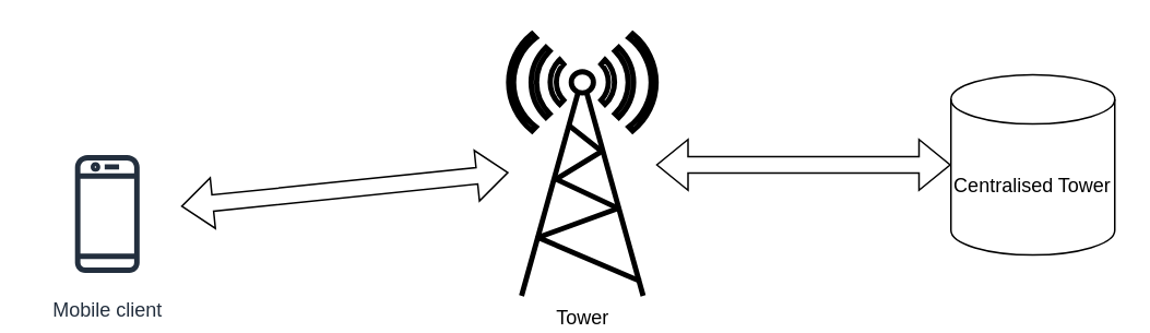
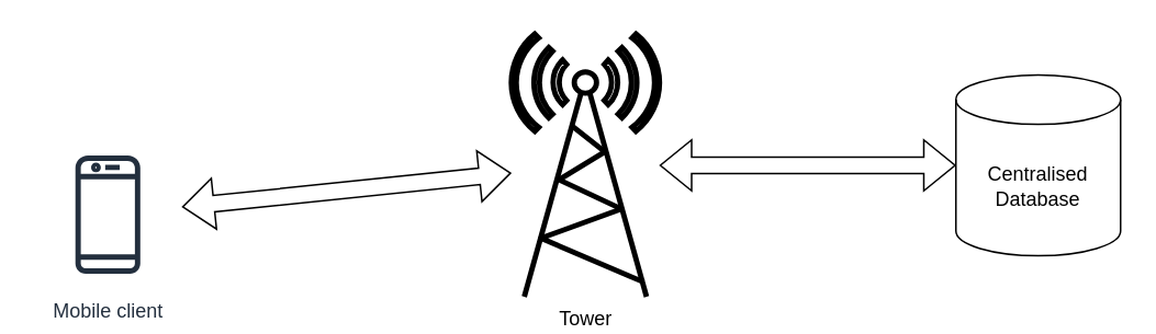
  <mxCell id="0" />
  <mxCell id="1" parent="0" />
  <mxCell id="2" value="Mobile client" style="sketch=0;outlineConnect=0;fontColor=#232F3E;gradientColor=none;strokeColor=#232F3E;fillColor=#ffffff;dashed=0;verticalLabelPosition=bottom;verticalAlign=top;align=center;html=1;fontSize=12;fontStyle=0;aspect=fixed;shape=mxgraph.aws4.resourceIcon;resIcon=mxgraph.aws4.mobile_client;" vertex="1" parent="1"><mxGeometry x="20" y="85" width="90" height="90" as="geometry" /></mxCell>
- <mxCell id="3" value="Centralised Tower" style="shape=cylinder3;whiteSpace=wrap;html=1;boundedLbl=1;backgroundOutline=1;size=15;" vertex="1" parent="1"><mxGeometry x="580" y="45" width="100" height="110" as="geometry" /></mxCell>
+ <mxCell id="3" value="Centralised Database" style="shape=cylinder3;whiteSpace=wrap;html=1;boundedLbl=1;backgroundOutline=1;size=15;" vertex="1" parent="1"><mxGeometry x="580" y="45" width="100" height="110" as="geometry" /></mxCell>
  <mxCell id="4" value="Tower" style="verticalAlign=top;verticalLabelPosition=bottom;labelPosition=center;align=center;html=1;outlineConnect=0;gradientDirection=north;strokeWidth=2;shape=mxgraph.networks.radio_tower;labelBackgroundColor=none;" vertex="1" parent="1"><mxGeometry x="310" y="20" width="90" height="160" as="geometry" /></mxCell>
  <mxCell id="5" value="" style="shape=flexArrow;endArrow=classic;startArrow=classic;html=1;rounded=0;fontColor=#000000;" edge="1" parent="1" source="2" target="4"><mxGeometry width="100" height="100" relative="1" as="geometry"><mxPoint x="290" y="260" as="sourcePoint" /><mxPoint x="390" y="160" as="targetPoint" /></mxGeometry></mxCell>
  <mxCell id="6" value="" style="shape=flexArrow;endArrow=classic;startArrow=classic;html=1;rounded=0;fontColor=#000000;entryX=0;entryY=0.5;entryDx=0;entryDy=0;entryPerimeter=0;" edge="1" parent="1" source="4" target="3"><mxGeometry width="100" height="100" relative="1" as="geometry"><mxPoint x="460" y="190" as="sourcePoint" /><mxPoint x="560" y="90" as="targetPoint" /></mxGeometry></mxCell>
